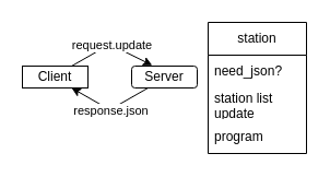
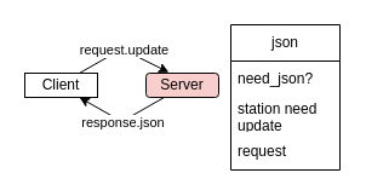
  <mxCell id="0" />
  <mxCell id="1" parent="0" />
  <mxCell id="2" value="Client" style="whiteSpace=wrap;html=1;fontSize=12;glass=0;strokeWidth=1;shadow=0;rounded=0;" parent="1" vertex="1"><mxGeometry x="20" y="60" width="60" height="20" as="geometry" /></mxCell>
- <mxCell id="3" value="Server" style="rounded=1;whiteSpace=wrap;html=1;" vertex="1" parent="1"><mxGeometry x="120" y="60" width="60" height="20" as="geometry" /></mxCell>
+ <mxCell id="3" value="Server" style="rounded=1;whiteSpace=wrap;html=1;fillColor=#f8cecc;" vertex="1" parent="1"><mxGeometry x="120" y="60" width="60" height="20" as="geometry" /></mxCell>
  <mxCell id="4" value="" style="endArrow=classic;html=1;rounded=0;exitX=0.75;exitY=0;exitDx=0;exitDy=0;entryX=0.314;entryY=-0.036;entryDx=0;entryDy=0;entryPerimeter=0;" edge="1" parent="1" source="2" target="3"><mxGeometry relative="1" as="geometry"><mxPoint x="70" y="120" as="sourcePoint" /><mxPoint x="170" y="120" as="targetPoint" /><Array as="points"><mxPoint x="100" y="40" /></Array></mxGeometry></mxCell>
  <mxCell id="5" value="request.update" style="edgeLabel;resizable=0;html=1;align=center;verticalAlign=middle;" connectable="0" vertex="1" parent="4"><mxGeometry relative="1" as="geometry" /></mxCell>
  <mxCell id="6" value="" style="endArrow=classic;html=1;rounded=0;entryX=0.75;entryY=1;entryDx=0;entryDy=0;exitX=0.25;exitY=1;exitDx=0;exitDy=0;" edge="1" parent="1" source="3" target="2"><mxGeometry relative="1" as="geometry"><mxPoint x="70" y="120" as="sourcePoint" /><mxPoint x="170" y="120" as="targetPoint" /><Array as="points"><mxPoint x="100" y="100" /></Array></mxGeometry></mxCell>
  <mxCell id="7" value="response.json" style="edgeLabel;resizable=0;html=1;align=center;verticalAlign=middle;" connectable="0" vertex="1" parent="6"><mxGeometry relative="1" as="geometry" /></mxCell>
- <mxCell id="8" value="station" style="swimlane;fontStyle=0;childLayout=stackLayout;horizontal=1;startSize=30;horizontalStack=0;resizeParent=1;resizeParentMax=0;resizeLast=0;collapsible=1;marginBottom=0;whiteSpace=wrap;html=1;" vertex="1" parent="1"><mxGeometry x="190" y="20" width="90" height="120" as="geometry" /></mxCell>
+ <mxCell id="8" value="json" style="swimlane;fontStyle=0;childLayout=stackLayout;horizontal=1;startSize=30;horizontalStack=0;resizeParent=1;resizeParentMax=0;resizeLast=0;collapsible=1;marginBottom=0;whiteSpace=wrap;html=1;" vertex="1" parent="1"><mxGeometry x="190" y="20" width="90" height="120" as="geometry" /></mxCell>
  <mxCell id="9" value="need_json?" style="text;strokeColor=none;fillColor=none;align=left;verticalAlign=middle;spacingLeft=4;spacingRight=4;overflow=hidden;points=[[0,0.5],[1,0.5]];portConstraint=eastwest;rotatable=0;whiteSpace=wrap;html=1;" vertex="1" parent="8"><mxGeometry y="30" width="90" height="30" as="geometry" /></mxCell>
- <mxCell id="10" value="station list update" style="text;strokeColor=none;fillColor=none;align=left;verticalAlign=middle;spacingLeft=4;spacingRight=4;overflow=hidden;points=[[0,0.5],[1,0.5]];portConstraint=eastwest;rotatable=0;whiteSpace=wrap;html=1;" vertex="1" parent="8"><mxGeometry y="60" width="90" height="30" as="geometry" /></mxCell>
- <mxCell id="11" value="program" style="text;strokeColor=none;fillColor=none;align=left;verticalAlign=middle;spacingLeft=4;spacingRight=4;overflow=hidden;points=[[0,0.5],[1,0.5]];portConstraint=eastwest;rotatable=0;whiteSpace=wrap;html=1;" vertex="1" parent="8"><mxGeometry y="90" width="90" height="30" as="geometry" /></mxCell>
+ <mxCell id="10" value="station need update" style="text;strokeColor=none;fillColor=none;align=left;verticalAlign=middle;spacingLeft=4;spacingRight=4;overflow=hidden;points=[[0,0.5],[1,0.5]];portConstraint=eastwest;rotatable=0;whiteSpace=wrap;html=1;" vertex="1" parent="8"><mxGeometry y="60" width="90" height="30" as="geometry" /></mxCell>
+ <mxCell id="11" value="request" style="text;strokeColor=none;fillColor=none;align=left;verticalAlign=middle;spacingLeft=4;spacingRight=4;overflow=hidden;points=[[0,0.5],[1,0.5]];portConstraint=eastwest;rotatable=0;whiteSpace=wrap;html=1;" vertex="1" parent="8"><mxGeometry y="90" width="90" height="30" as="geometry" /></mxCell>
